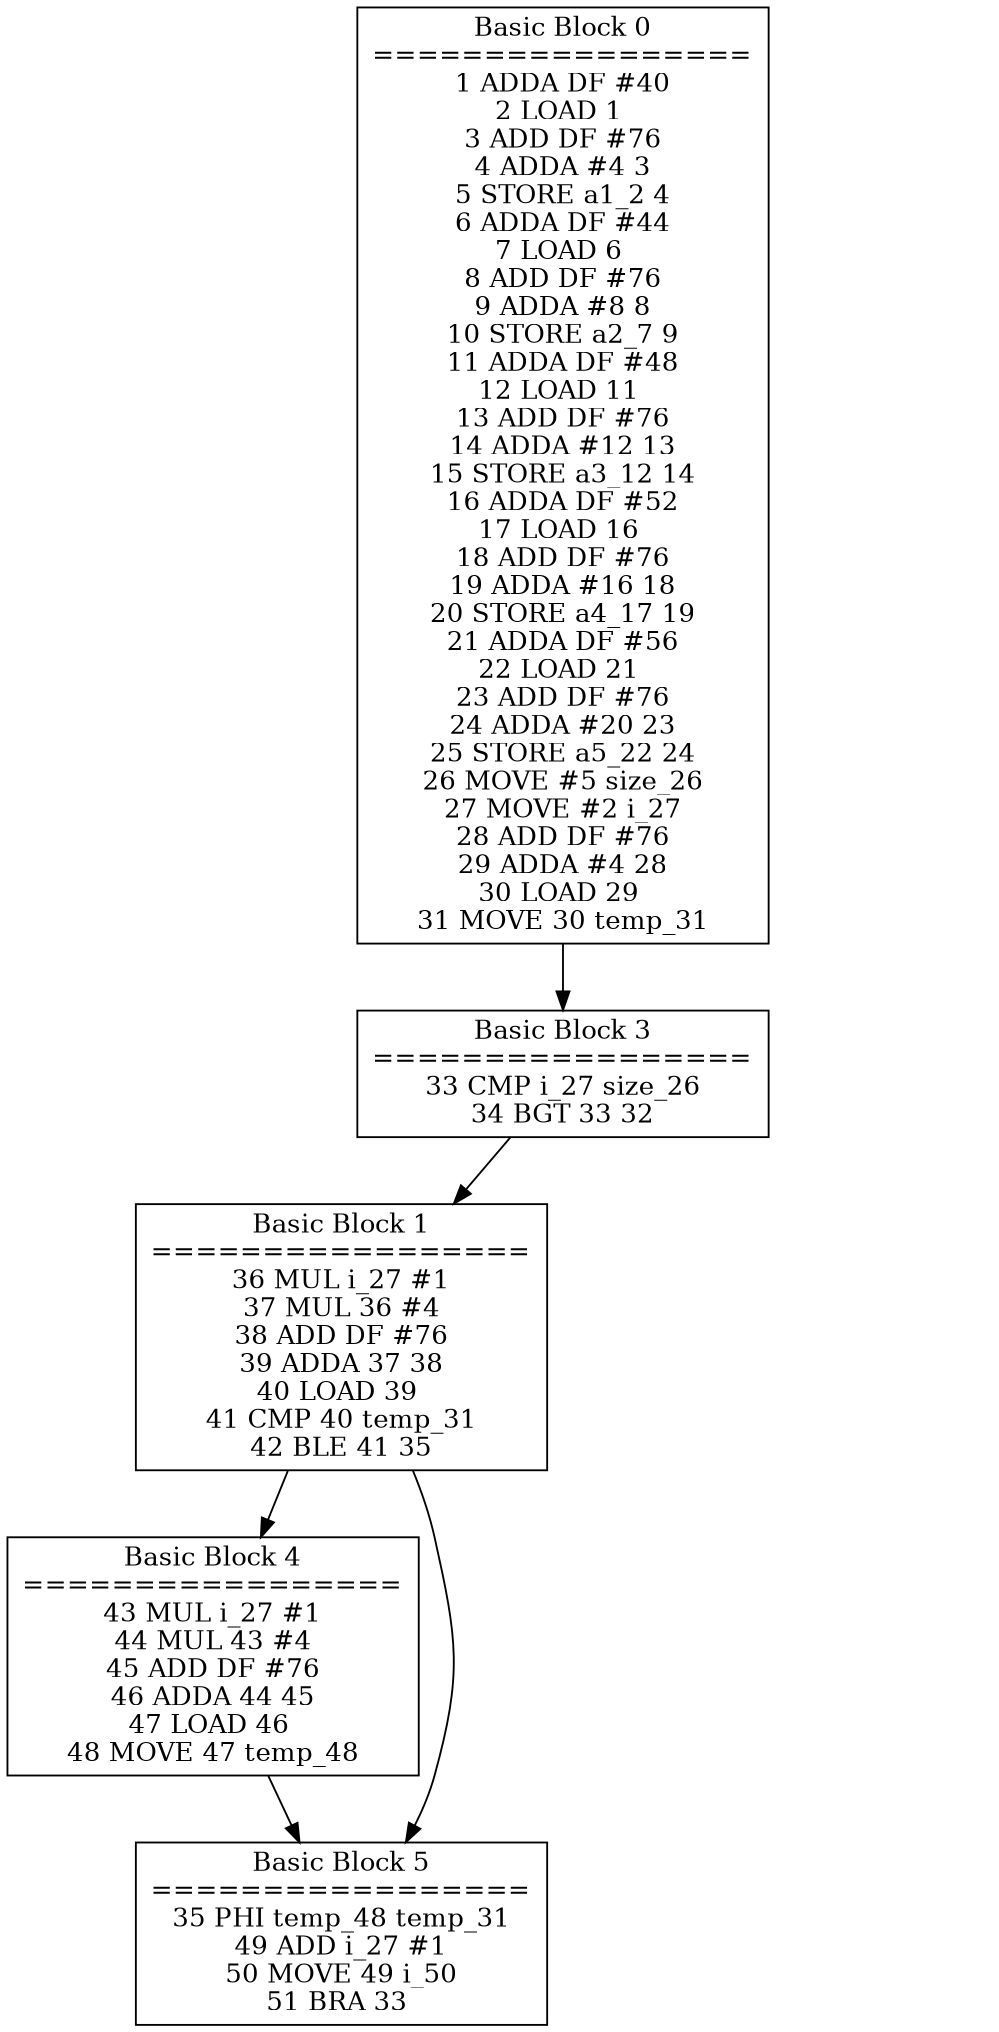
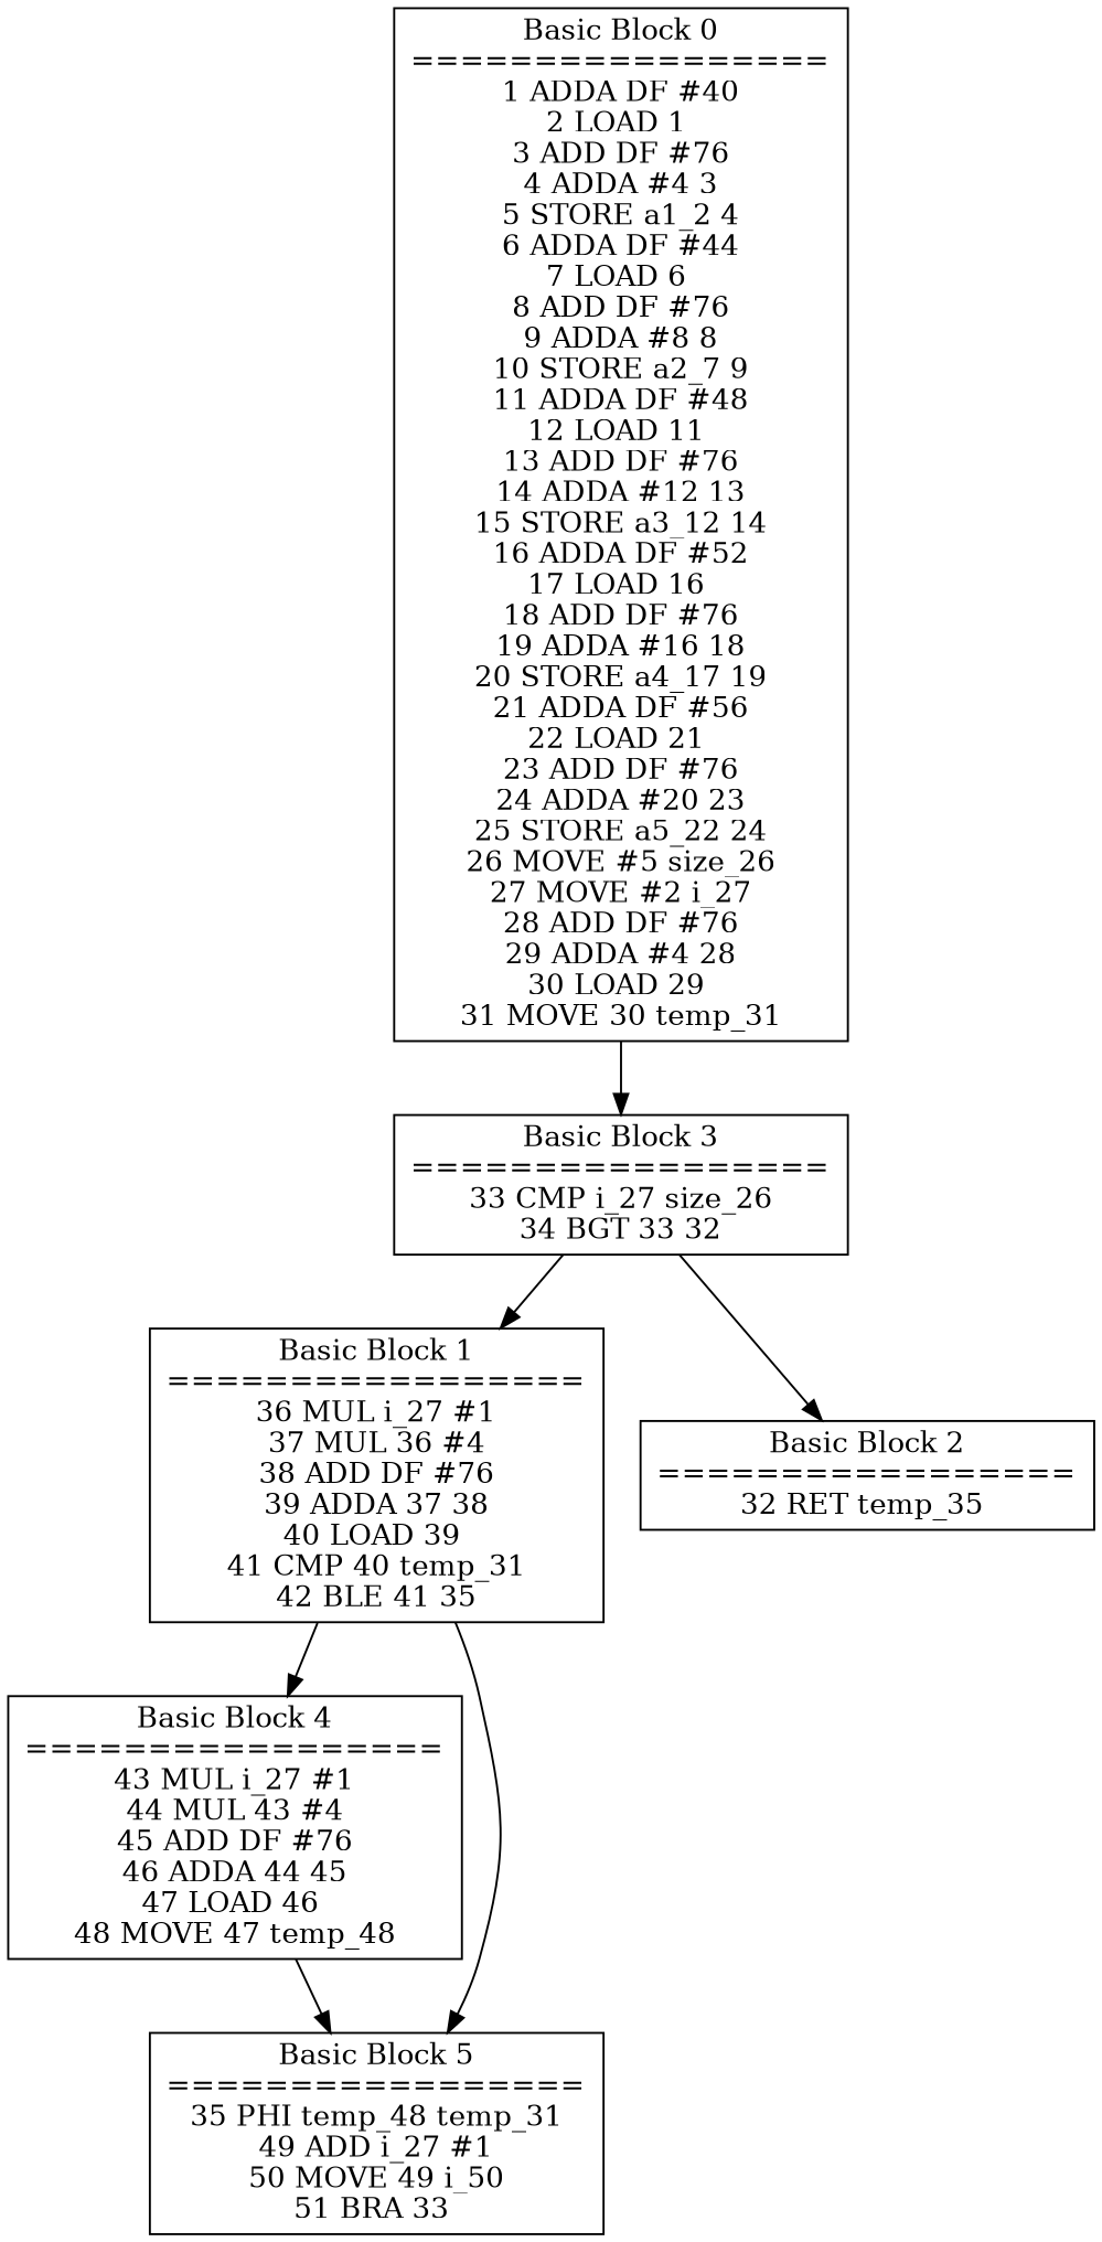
  digraph {
    node [shape=box]
    n1 [label="Basic Block 0\n=================\n1 ADDA DF #40\n2 LOAD 1 \n3 ADD DF #76\n4 ADDA #4 3\n5 STORE a1_2 4\n6 ADDA DF #44\n7 LOAD 6 \n8 ADD DF #76\n9 ADDA #8 8\n10 STORE a2_7 9\n11 ADDA DF #48\n12 LOAD 11 \n13 ADD DF #76\n14 ADDA #12 13\n15 STORE a3_12 14\n16 ADDA DF #52\n17 LOAD 16 \n18 ADD DF #76\n19 ADDA #16 18\n20 STORE a4_17 19\n21 ADDA DF #56\n22 LOAD 21 \n23 ADD DF #76\n24 ADDA #20 23\n25 STORE a5_22 24\n26 MOVE #5 size_26\n27 MOVE #2 i_27\n28 ADD DF #76\n29 ADDA #4 28\n30 LOAD 29 \n31 MOVE 30 temp_31\n"]
    n2 [label="Basic Block 3\n=================\n33 CMP i_27 size_26\n34 BGT 33 32\n"]
    n3 [label="Basic Block 1\n=================\n36 MUL i_27 #1\n37 MUL 36 #4\n38 ADD DF #76\n39 ADDA 37 38\n40 LOAD 39 \n41 CMP 40 temp_31\n42 BLE 41 35\n"]
    n4 [label="Basic Block 4\n=================\n43 MUL i_27 #1\n44 MUL 43 #4\n45 ADD DF #76\n46 ADDA 44 45\n47 LOAD 46 \n48 MOVE 47 temp_48\n"]
    n5 [label="Basic Block 5\n=================\n35 PHI temp_48 temp_31\n49 ADD i_27 #1\n50 MOVE 49 i_50\n51 BRA 33 \n"]
+   n6 [label="Basic Block 2\n=================\n32 RET temp_35 \n"]
    n1 -> n2
    n2 -> n3
+   n2 -> n6
    n3 -> n4
    n3 -> n5
    n4 -> n5
  }
